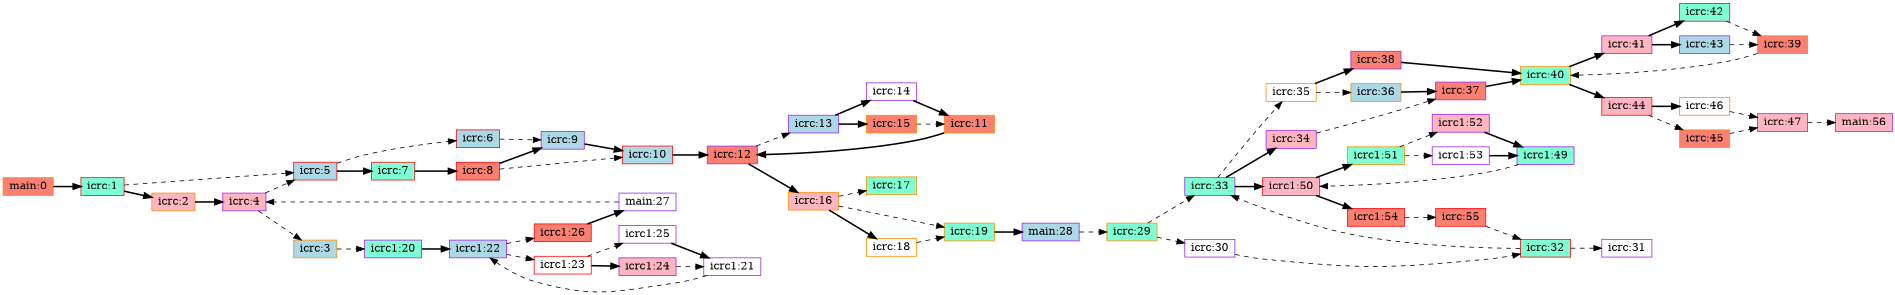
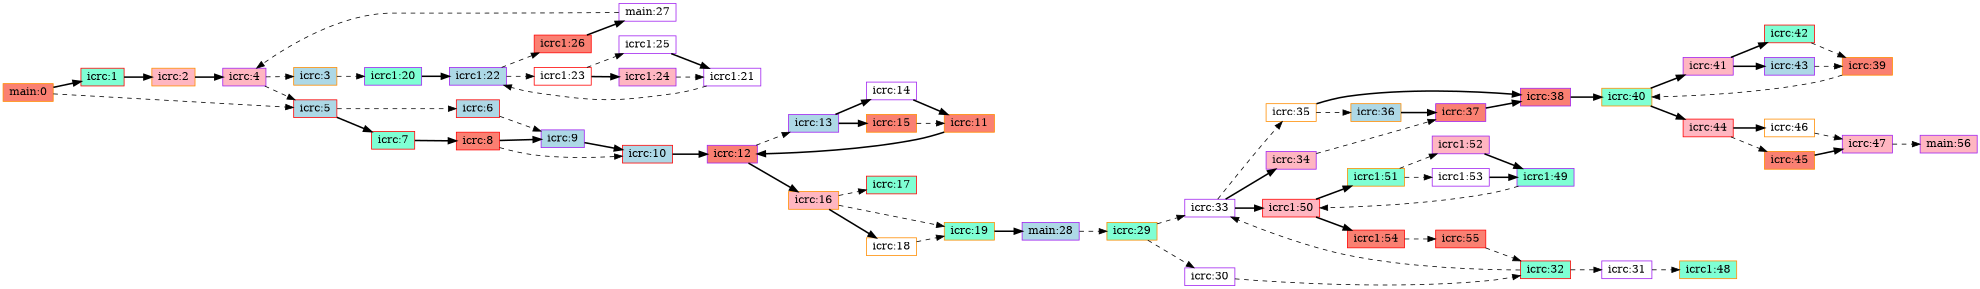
  digraph {
    rankdir=LR
    node [color=purple fillcolor=aquamarine shape=record style=filled]
    edge [style=dashed]
    "main:0" [color=darkorange fillcolor=salmon height=.1 width=.1]
    "icrc:1" [color=red height=.1 width=.1]
    "icrc:5" [color=red fillcolor=lightblue height=.1 width=.1]
    "icrc:2" [color=darkorange fillcolor=lightpink height=.1 width=.1]
    "icrc:6" [color=red fillcolor=lightblue height=.1 width=.1]
    "icrc:7" [color=red height=.1 width=.1]
    "icrc:4" [fillcolor=lightpink height=.1 width=.1]
    "icrc:9" [fillcolor=lightblue height=.1 width=.1]
    "icrc:8" [color=red fillcolor=salmon height=.1 width=.1]
    "icrc:3" [color=darkorange fillcolor=lightblue height=.1 width=.1]
    "icrc1:20" [height=.1 width=.1]
    "icrc1:22" [fillcolor=lightblue height=.1 width=.1]
    "icrc1:23" [color=red fillcolor=white height=.1 width=.1]
    "icrc1:26" [color=red fillcolor=salmon height=.1 width=.1]
    "icrc:10" [color=red fillcolor=lightblue height=.1 width=.1]
    "icrc:12" [fillcolor=salmon height=.1 width=.1]
    "icrc:13" [fillcolor=lightblue height=.1 width=.1]
    "icrc:16" [color=darkorange fillcolor=lightpink height=.1 width=.1]
    "icrc:14" [fillcolor=white height=.1 width=.1]
    "icrc:15" [color=darkorange fillcolor=salmon height=.1 width=.1]
-   "icrc:17" [color=darkorange height=.1 width=.1]
+   "icrc:17" [color=red height=.1 width=.1]
    "icrc:18" [color=darkorange fillcolor=white height=.1 width=.1]
    "icrc:19" [color=darkorange height=.1 width=.1]
    "icrc:11" [color=darkorange fillcolor=salmon height=.1 width=.1]
    "main:28" [fillcolor=lightblue height=.1 width=.1]
    "icrc:29" [color=darkorange height=.1 width=.1]
-   "icrc:33" [height=.1 width=.1]
+   "icrc:33" [fillcolor=white height=.1 width=.1]
    "icrc:30" [fillcolor=white height=.1 width=.1]
    "icrc1:24" [fillcolor=lightpink height=.1 width=.1]
    "icrc1:25" [fillcolor=white height=.1 width=.1]
    n31 [fillcolor=white height=.1 label="main:27" width=.1]
    "icrc1:21" [fillcolor=white height=.1 width=.1]
    "icrc:34" [fillcolor=lightpink height=.1 width=.1]
    "icrc:35" [color=darkorange fillcolor=white height=.1 width=.1]
    "icrc1:50" [color=red fillcolor=lightpink height=.1 width=.1]
    "icrc:32" [color=red height=.1 width=.1]
    "icrc:37" [fillcolor=salmon height=.1 width=.1]
    "icrc:36" [color=darkorange fillcolor=lightblue height=.1 width=.1]
    "icrc:38" [fillcolor=salmon height=.1 width=.1]
    "icrc:31" [fillcolor=white height=.1 width=.1]
+   "icrc1:48" [color=darkorange height=.1 width=.1]
    "icrc1:51" [color=darkorange height=.1 width=.1]
    "icrc1:54" [color=red fillcolor=salmon height=.1 width=.1]
    "icrc:40" [color=darkorange height=.1 width=.1]
    "icrc:41" [fillcolor=lightpink height=.1 width=.1]
    "icrc:44" [color=red fillcolor=lightpink height=.1 width=.1]
    "icrc:42" [color=red height=.1 width=.1]
    "icrc:43" [fillcolor=lightblue height=.1 width=.1]
    "icrc:45" [color=darkorange fillcolor=salmon height=.1 width=.1]
    "icrc:46" [color=darkorange fillcolor=white height=.1 width=.1]
    "icrc:39" [color=darkorange fillcolor=salmon height=.1 width=.1]
    "icrc:47" [fillcolor=lightpink height=.1 width=.1]
    "main:56" [fillcolor=lightpink height=.1 width=.1]
    "icrc1:52" [fillcolor=lightpink height=.1 width=.1]
    "icrc1:53" [fillcolor=white height=.1 width=.1]
    "icrc:55" [color=red fillcolor=salmon height=.1 width=.1]
    "icrc1:49" [height=.1 width=.1]
    "main:0" -> "icrc:1" [style=bold]
-   "icrc:1" -> "icrc:5"
+   "main:0" -> "icrc:5"
    "icrc:1" -> "icrc:2" [style=bold]
    "icrc:5" -> "icrc:6"
    "icrc:5" -> "icrc:7" [style=bold]
    "icrc:2" -> "icrc:4" [style=bold]
    "icrc:6" -> "icrc:9"
    "icrc:7" -> "icrc:8" [style=bold]
    "icrc:4" -> "icrc:5"
    "icrc:4" -> "icrc:3"
    "icrc:9" -> "icrc:10" [style=bold]
    "icrc:8" -> "icrc:9" [style=bold]
    "icrc:8" -> "icrc:10"
    "icrc:3" -> "icrc1:20"
    "icrc1:20" -> "icrc1:22" [style=bold]
    "icrc1:22" -> "icrc1:23"
    "icrc1:22" -> "icrc1:26"
    "icrc1:23" -> "icrc1:24" [style=bold]
    "icrc1:23" -> "icrc1:25"
    "icrc1:26" -> n31 [style=bold]
    "icrc:10" -> "icrc:12" [style=bold]
    "icrc:12" -> "icrc:13"
    "icrc:12" -> "icrc:16" [style=bold]
    "icrc:13" -> "icrc:14" [style=bold]
    "icrc:13" -> "icrc:15" [style=bold]
    "icrc:16" -> "icrc:17"
    "icrc:16" -> "icrc:18" [style=bold]
    "icrc:16" -> "icrc:19"
    "icrc:14" -> "icrc:11" [style=bold]
    "icrc:15" -> "icrc:11"
    "icrc:18" -> "icrc:19"
    "icrc:19" -> "main:28" [style=bold]
    "icrc:11" -> "icrc:12" [style=bold]
    "main:28" -> "icrc:29"
    "icrc:29" -> "icrc:33"
    "icrc:29" -> "icrc:30"
    "icrc:33" -> "icrc:34" [style=bold]
    "icrc:33" -> "icrc:35"
    "icrc:33" -> "icrc1:50" [style=bold]
    "icrc:30" -> "icrc:32"
    "icrc1:24" -> "icrc1:21"
    "icrc1:25" -> "icrc1:21" [style=bold]
    n31 -> "icrc:4"
    "icrc1:21" -> "icrc1:22"
    "icrc:34" -> "icrc:37"
    "icrc:35" -> "icrc:36"
    "icrc:35" -> "icrc:38" [style=bold]
    "icrc1:50" -> "icrc1:51" [style=bold]
    "icrc1:50" -> "icrc1:54" [style=bold]
    "icrc:32" -> "icrc:33"
    "icrc:32" -> "icrc:31"
-   "icrc:37" -> "icrc:40" [style=bold]
+   "icrc:37" -> "icrc:38" [style=bold]
    "icrc:36" -> "icrc:37" [style=bold]
    "icrc:38" -> "icrc:40" [style=bold]
+   "icrc:31" -> "icrc1:48"
    "icrc1:51" -> "icrc1:52"
    "icrc1:51" -> "icrc1:53"
    "icrc1:54" -> "icrc:55"
    "icrc:40" -> "icrc:41" [style=bold]
    "icrc:40" -> "icrc:44" [style=bold]
    "icrc:41" -> "icrc:42" [style=bold]
    "icrc:41" -> "icrc:43" [style=bold]
    "icrc:44" -> "icrc:45"
    "icrc:44" -> "icrc:46" [style=bold]
    "icrc:42" -> "icrc:39"
    "icrc:43" -> "icrc:39"
-   "icrc:45" -> "icrc:47"
+   "icrc:45" -> "icrc:47" [style=bold]
    "icrc:46" -> "icrc:47"
    "icrc:39" -> "icrc:40"
    "icrc:47" -> "main:56"
    "icrc1:52" -> "icrc1:49" [style=bold]
    "icrc1:53" -> "icrc1:49" [style=bold]
    "icrc:55" -> "icrc:32"
    "icrc1:49" -> "icrc1:50"
  }
